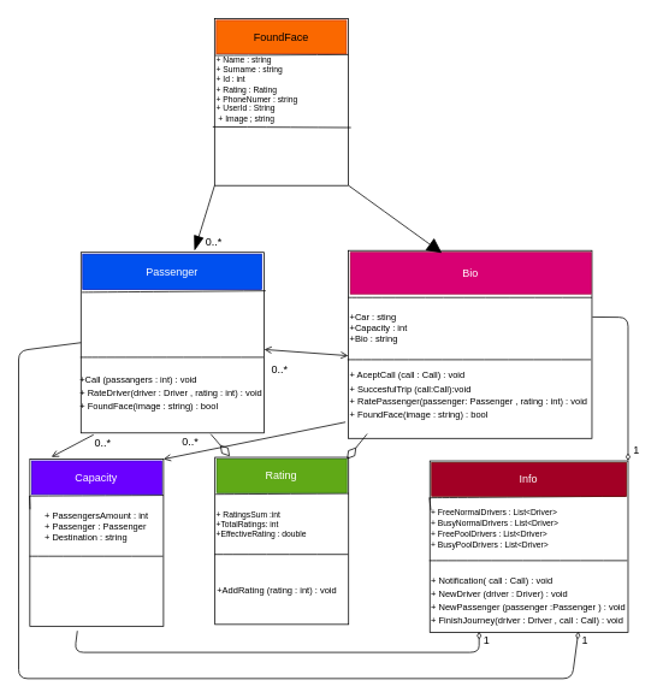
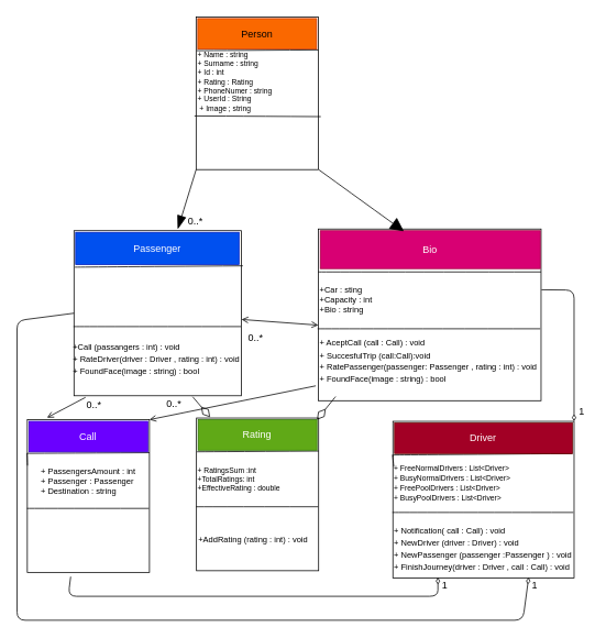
  <mxCell id="0" />
  <mxCell id="1" parent="0" />
  <mxCell id="2" value="&lt;div style=&quot;text-align: left;&quot;&gt;&lt;br&gt;&lt;/div&gt;" style="rounded=0;whiteSpace=wrap;html=1;hachureGap=4;gradientColor=none;fillColor=default;" parent="1" vertex="1"><mxGeometry x="237" y="20" width="148" height="185" as="geometry" /></mxCell>
  <mxCell id="3" value="" style="edgeStyle=none;orthogonalLoop=1;jettySize=auto;html=1;rounded=0;endArrow=none;startSize=14;endSize=14;sourcePerimeterSpacing=8;targetPerimeterSpacing=8;curved=1;entryX=0;entryY=1;entryDx=0;entryDy=0;endFill=0;exitX=0.625;exitY=-0.1;exitDx=0;exitDy=0;exitPerimeter=0;startArrow=blockThin;startFill=1;" parent="1" source="10" target="2" edge="1"><mxGeometry width="120" relative="1" as="geometry"><mxPoint x="150" y="274" as="sourcePoint" /><mxPoint x="191" y="165" as="targetPoint" /><Array as="points" /></mxGeometry></mxCell>
  <mxCell id="4" value="" style="edgeStyle=none;orthogonalLoop=1;jettySize=auto;html=1;rounded=0;endArrow=none;startSize=14;endSize=14;sourcePerimeterSpacing=8;targetPerimeterSpacing=8;curved=1;endFill=0;exitX=0.005;exitY=0.221;exitDx=0;exitDy=0;exitPerimeter=0;" parent="1" source="2" edge="1"><mxGeometry width="120" relative="1" as="geometry"><mxPoint x="213" y="62" as="sourcePoint" /><mxPoint x="385" y="60" as="targetPoint" /><Array as="points" /></mxGeometry></mxCell>
- <mxCell id="5" value="FoundFace" style="text;strokeColor=#C73500;fillColor=#fa6800;html=1;align=center;verticalAlign=middle;whiteSpace=wrap;rounded=0;hachureGap=4;fontColor=#000000;" parent="1" vertex="1"><mxGeometry x="239" y="22" width="144" height="37" as="geometry" /></mxCell>
+ <mxCell id="5" value="Person" style="text;strokeColor=#C73500;fillColor=#fa6800;html=1;align=center;verticalAlign=middle;whiteSpace=wrap;rounded=0;hachureGap=4;fontColor=#000000;" parent="1" vertex="1"><mxGeometry x="239" y="22" width="144" height="37" as="geometry" /></mxCell>
  <mxCell id="6" value="" style="edgeStyle=none;orthogonalLoop=1;jettySize=auto;html=1;rounded=0;endArrow=none;endFill=0;startSize=14;endSize=14;sourcePerimeterSpacing=8;targetPerimeterSpacing=8;curved=1;entryX=1.021;entryY=0.653;entryDx=0;entryDy=0;entryPerimeter=0;" parent="1" target="2" edge="1"><mxGeometry width="120" relative="1" as="geometry"><mxPoint x="235" y="140" as="sourcePoint" /><mxPoint x="357" y="134" as="targetPoint" /><Array as="points" /></mxGeometry></mxCell>
  <mxCell id="7" value="" style="edgeStyle=none;html=1;startArrow=open;startFill=0;endArrow=open;endFill=0;" edge="1" parent="1" source="8" target="28"><mxGeometry relative="1" as="geometry" /></mxCell>
  <mxCell id="8" value="" style="rounded=0;whiteSpace=wrap;html=1;hachureGap=4;gradientColor=none;fillColor=default;" parent="1" vertex="1"><mxGeometry x="89" y="279" width="203" height="200" as="geometry" /></mxCell>
  <mxCell id="9" value="" style="edgeStyle=none;orthogonalLoop=1;jettySize=auto;html=1;rounded=0;endArrow=none;startSize=14;endSize=14;sourcePerimeterSpacing=8;targetPerimeterSpacing=8;curved=1;endFill=0;exitX=0.005;exitY=0.221;exitDx=0;exitDy=0;exitPerimeter=0;entryX=1.008;entryY=0.213;entryDx=0;entryDy=0;entryPerimeter=0;" parent="1" source="8" edge="1" target="8"><mxGeometry width="120" relative="1" as="geometry"><mxPoint x="65" y="321" as="sourcePoint" /><mxPoint x="277" y="323" as="targetPoint" /><Array as="points" /></mxGeometry></mxCell>
  <mxCell id="10" value="Passenger" style="text;strokeColor=#001DBC;fillColor=#0050ef;html=1;align=center;verticalAlign=middle;whiteSpace=wrap;rounded=0;hachureGap=4;fontColor=#ffffff;" parent="1" vertex="1"><mxGeometry x="91" y="281" width="198" height="39" as="geometry" /></mxCell>
  <mxCell id="11" value="" style="edgeStyle=none;orthogonalLoop=1;jettySize=auto;html=1;rounded=0;endArrow=none;endFill=0;startSize=14;endSize=14;sourcePerimeterSpacing=8;targetPerimeterSpacing=8;curved=1;exitX=-0.003;exitY=0.581;exitDx=0;exitDy=0;exitPerimeter=0;entryX=0.996;entryY=0.581;entryDx=0;entryDy=0;entryPerimeter=0;" parent="1" source="8" target="8" edge="1"><mxGeometry width="120" relative="1" as="geometry"><mxPoint x="89" y="393" as="sourcePoint" /><mxPoint x="209" y="393" as="targetPoint" /><Array as="points" /></mxGeometry></mxCell>
  <mxCell id="12" value="" style="rounded=0;whiteSpace=wrap;html=1;hachureGap=4;gradientColor=none;fillColor=default;align=left;" parent="1" vertex="1"><mxGeometry x="385" y="277" width="270" height="208" as="geometry" /></mxCell>
  <mxCell id="13" value="" style="edgeStyle=none;orthogonalLoop=1;jettySize=auto;html=1;rounded=0;endArrow=none;startSize=14;endSize=14;targetPerimeterSpacing=8;curved=1;endFill=0;exitX=0;exitY=0.25;exitDx=0;exitDy=0;startArrow=none;entryX=1;entryY=0.25;entryDx=0;entryDy=0;" parent="1" source="12" edge="1" target="12"><mxGeometry width="120" relative="1" as="geometry"><mxPoint x="399.742" y="319.785" as="sourcePoint" /><mxPoint x="533.44" y="317" as="targetPoint" /><Array as="points" /></mxGeometry></mxCell>
  <mxCell id="14" value="Bio" style="text;strokeColor=#A50040;fillColor=#d80073;html=1;align=center;verticalAlign=middle;whiteSpace=wrap;rounded=0;hachureGap=4;fontColor=#ffffff;" parent="1" vertex="1"><mxGeometry x="387.44" y="279" width="266.56" height="46" as="geometry" /></mxCell>
  <mxCell id="15" value="" style="edgeStyle=none;orthogonalLoop=1;jettySize=auto;html=1;rounded=0;endArrow=none;endFill=0;startSize=14;endSize=14;sourcePerimeterSpacing=8;targetPerimeterSpacing=8;curved=1;exitX=-0.003;exitY=0.581;exitDx=0;exitDy=0;exitPerimeter=0;entryX=0.996;entryY=0.581;entryDx=0;entryDy=0;entryPerimeter=0;" parent="1" source="12" target="12" edge="1"><mxGeometry width="120" relative="1" as="geometry"><mxPoint x="385.44" y="391" as="sourcePoint" /><mxPoint x="505.44" y="391" as="targetPoint" /><Array as="points" /></mxGeometry></mxCell>
  <mxCell id="16" value="" style="edgeStyle=none;orthogonalLoop=1;jettySize=auto;html=1;rounded=0;endArrow=none;startSize=14;endSize=14;sourcePerimeterSpacing=8;targetPerimeterSpacing=8;curved=1;entryX=0;entryY=1;entryDx=0;entryDy=0;endFill=0;exitX=0.38;exitY=0.015;exitDx=0;exitDy=0;exitPerimeter=0;startArrow=block;startFill=1;" parent="1" source="14" edge="1"><mxGeometry width="120" relative="1" as="geometry"><mxPoint x="432" y="273" as="sourcePoint" /><mxPoint x="385.44" y="205" as="targetPoint" /><Array as="points" /></mxGeometry></mxCell>
  <mxCell id="17" value="&lt;div style=&quot;font-size: 9px&quot;&gt;&lt;font style=&quot;font-size: 9px&quot;&gt;+ Name : string&lt;/font&gt;&lt;/div&gt;&lt;div style=&quot;font-size: 9px&quot;&gt;&lt;span&gt;&lt;font style=&quot;font-size: 9px&quot;&gt;+ Surname : string&lt;/font&gt;&lt;/span&gt;&lt;/div&gt;&lt;div style=&quot;font-size: 9px&quot;&gt;&lt;span&gt;&lt;font style=&quot;font-size: 9px&quot;&gt;+ Id : int&lt;/font&gt;&lt;/span&gt;&lt;/div&gt;&lt;div style=&quot;font-size: 9px&quot;&gt;&lt;span&gt;&lt;font style=&quot;font-size: 9px&quot;&gt;+ Rating : Rating&lt;/font&gt;&lt;/span&gt;&lt;/div&gt;&lt;div style=&quot;font-size: 9px&quot;&gt;&lt;font style=&quot;font-size: 9px&quot;&gt;+ PhoneNumer : string&lt;/font&gt;&lt;/div&gt;&lt;div style=&quot;font-size: 9px&quot;&gt;&lt;font style=&quot;font-size: 9px&quot;&gt;+ UserId : String&lt;/font&gt;&lt;/div&gt;&lt;div style=&quot;font-size: 9px&quot;&gt;&lt;font style=&quot;font-size: 9px&quot;&gt;&amp;nbsp;+ Image ; string&lt;/font&gt;&lt;/div&gt;&lt;div style=&quot;font-size: 9px&quot;&gt;&lt;font style=&quot;font-size: 9px&quot;&gt;&lt;br&gt;&lt;/font&gt;&lt;/div&gt;" style="text;html=1;strokeColor=none;fillColor=none;align=left;verticalAlign=middle;whiteSpace=wrap;rounded=0;" parent="1" vertex="1"><mxGeometry x="237.44" y="64" width="147" height="79" as="geometry" /></mxCell>
  <mxCell id="18" value="" style="rounded=0;whiteSpace=wrap;html=1;hachureGap=4;gradientColor=none;fillColor=default;" parent="1" vertex="1"><mxGeometry x="237.44" y="506" width="148" height="185" as="geometry" /></mxCell>
  <mxCell id="19" value="" style="edgeStyle=none;orthogonalLoop=1;jettySize=auto;html=1;rounded=0;endArrow=none;startSize=14;endSize=14;sourcePerimeterSpacing=8;targetPerimeterSpacing=8;curved=1;endFill=0;exitX=0.005;exitY=0.221;exitDx=0;exitDy=0;exitPerimeter=0;" parent="1" source="18" edge="1"><mxGeometry width="120" relative="1" as="geometry"><mxPoint x="213.44" y="548" as="sourcePoint" /><mxPoint x="385.44" y="546" as="targetPoint" /><Array as="points" /></mxGeometry></mxCell>
  <mxCell id="20" value="Rating" style="text;strokeColor=#2D7600;fillColor=#60a917;html=1;align=center;verticalAlign=middle;whiteSpace=wrap;rounded=0;hachureGap=4;fontColor=#ffffff;" parent="1" vertex="1"><mxGeometry x="239.44" y="508" width="144" height="37" as="geometry" /></mxCell>
  <mxCell id="21" value="" style="edgeStyle=none;orthogonalLoop=1;jettySize=auto;html=1;rounded=0;endArrow=none;endFill=0;startSize=14;endSize=14;sourcePerimeterSpacing=8;targetPerimeterSpacing=8;curved=1;exitX=-0.003;exitY=0.581;exitDx=0;exitDy=0;exitPerimeter=0;entryX=0.996;entryY=0.581;entryDx=0;entryDy=0;entryPerimeter=0;" parent="1" source="18" target="18" edge="1"><mxGeometry width="120" relative="1" as="geometry"><mxPoint x="237.44" y="620" as="sourcePoint" /><mxPoint x="357.44" y="620" as="targetPoint" /><Array as="points" /></mxGeometry></mxCell>
  <mxCell id="22" value="" style="edgeStyle=none;orthogonalLoop=1;jettySize=auto;html=1;rounded=0;endArrow=diamondThin;startSize=14;endSize=14;sourcePerimeterSpacing=8;targetPerimeterSpacing=8;curved=1;endFill=0;exitX=0.686;exitY=0.992;exitDx=0;exitDy=0;exitPerimeter=0;startArrow=none;startFill=0;" parent="1" edge="1" source="25"><mxGeometry width="120" relative="1" as="geometry"><mxPoint x="236" y="486" as="sourcePoint" /><mxPoint x="254" y="505" as="targetPoint" /><Array as="points" /></mxGeometry></mxCell>
  <mxCell id="23" value="" style="edgeStyle=none;orthogonalLoop=1;jettySize=auto;html=1;rounded=0;endArrow=diamondThin;startSize=14;endSize=14;sourcePerimeterSpacing=8;targetPerimeterSpacing=8;curved=1;endFill=0;entryX=1;entryY=0;entryDx=0;entryDy=0;" parent="1" target="20" edge="1"><mxGeometry width="120" relative="1" as="geometry"><mxPoint x="406" y="480" as="sourcePoint" /><mxPoint x="454" y="500.7" as="targetPoint" /><Array as="points" /></mxGeometry></mxCell>
  <mxCell id="24" style="edgeStyle=none;html=1;startArrow=none;startFill=0;endArrow=open;endFill=0;entryX=0.161;entryY=-0.013;entryDx=0;entryDy=0;entryPerimeter=0;" edge="1" parent="1" source="25" target="41"><mxGeometry relative="1" as="geometry"><mxPoint x="56.333" y="500.889" as="targetPoint" /></mxGeometry></mxCell>
  <mxCell id="25" value="&lt;div&gt;&lt;font style=&quot;font-size: 10px&quot;&gt;+Call (passangers : int) : void&lt;/font&gt;&lt;/div&gt;&lt;div&gt;&lt;font style=&quot;font-size: 10px&quot;&gt;+ RateDriver(driver : Driver , rating : int) : void&lt;/font&gt;&lt;/div&gt;&lt;div&gt;&lt;font style=&quot;font-size: 10px&quot;&gt;+ FoundFace(image : string) : bool&lt;/font&gt;&lt;/div&gt;" style="text;html=1;strokeColor=none;fillColor=none;align=left;verticalAlign=middle;whiteSpace=wrap;rounded=0;" parent="1" vertex="1"><mxGeometry x="86" y="386" width="214" height="95" as="geometry" /></mxCell>
  <mxCell id="26" value="&lt;div style=&quot;font-size: 9px&quot;&gt;&lt;font style=&quot;font-size: 9px&quot;&gt;+ RatingsSum :int&lt;/font&gt;&lt;/div&gt;&lt;div style=&quot;font-size: 9px&quot;&gt;&lt;font style=&quot;font-size: 9px&quot;&gt;+TotalRatings: int&amp;nbsp;&lt;/font&gt;&lt;/div&gt;&lt;div style=&quot;font-size: 9px&quot;&gt;&lt;font style=&quot;font-size: 9px&quot;&gt;+EffectiveRating : double&lt;/font&gt;&lt;/div&gt;" style="text;html=1;strokeColor=none;fillColor=none;align=left;verticalAlign=middle;whiteSpace=wrap;rounded=0;" parent="1" vertex="1"><mxGeometry x="237" y="548" width="150" height="65" as="geometry" /></mxCell>
  <mxCell id="27" value="+AddRating (rating : int) : void" style="text;html=1;strokeColor=none;fillColor=none;align=left;verticalAlign=middle;whiteSpace=wrap;rounded=0;fontSize=10;" parent="1" vertex="1"><mxGeometry x="238" y="615" width="149" height="75" as="geometry" /></mxCell>
  <mxCell id="28" value="&lt;div&gt;&lt;span style=&quot;font-size: 10px&quot;&gt;+Car : sting&amp;nbsp;&lt;/span&gt;&lt;br&gt;&lt;/div&gt;&lt;div&gt;&lt;font style=&quot;font-size: 10px&quot;&gt;&lt;div&gt;+Capacity : int&lt;/div&gt;&lt;div&gt;+Bio : string&lt;/div&gt;&lt;div&gt;&lt;br style=&quot;font-size: 12px&quot;&gt;&lt;/div&gt;&lt;/font&gt;&lt;/div&gt;&lt;div&gt;&lt;font style=&quot;font-size: 10px&quot;&gt;&lt;br&gt;&lt;/font&gt;&lt;/div&gt;&lt;div&gt;&lt;font style=&quot;font-size: 10px&quot;&gt;+ AceptCall (call : Call) : void&lt;/font&gt;&lt;/div&gt;&lt;div&gt;&lt;font style=&quot;font-size: 10px&quot;&gt;+ SuccesfulTrip (call:Call):void&lt;/font&gt;&lt;/div&gt;&lt;span style=&quot;font-size: 10px&quot;&gt;+ RatePassenger(passenger: Passenger , rating : int) : void&lt;br&gt;&lt;/span&gt;&lt;span style=&quot;font-size: 10px&quot;&gt;+ FoundFace(image : string) : bool&lt;/span&gt;" style="text;html=1;strokeColor=none;fillColor=none;align=left;verticalAlign=middle;whiteSpace=wrap;rounded=0;" parent="1" vertex="1"><mxGeometry x="385" y="327" width="270" height="153" as="geometry" /></mxCell>
  <mxCell id="29" style="edgeStyle=none;html=1;exitX=1;exitY=0;exitDx=0;exitDy=0;entryX=1.002;entryY=0.154;entryDx=0;entryDy=0;entryPerimeter=0;startArrow=diamondThin;startFill=0;endArrow=none;endFill=0;" edge="1" parent="1" source="30" target="28"><mxGeometry relative="1" as="geometry"><Array as="points"><mxPoint x="695" y="351" /></Array></mxGeometry></mxCell>
  <mxCell id="30" value="" style="rounded=0;whiteSpace=wrap;html=1;hachureGap=4;gradientColor=none;fillColor=default;" parent="1" vertex="1"><mxGeometry x="475.44" y="510" width="219.56" height="190" as="geometry" /></mxCell>
  <mxCell id="31" value="" style="edgeStyle=none;orthogonalLoop=1;jettySize=auto;html=1;rounded=0;endArrow=none;startSize=14;endSize=14;targetPerimeterSpacing=8;curved=1;endFill=0;exitX=0.005;exitY=0.221;exitDx=0;exitDy=0;exitPerimeter=0;startArrow=none;entryX=1;entryY=1;entryDx=0;entryDy=0;" parent="1" edge="1" target="32"><mxGeometry width="120" relative="1" as="geometry"><mxPoint x="475.742" y="550.785" as="sourcePoint" /><mxPoint x="623.44" y="550" as="targetPoint" /><Array as="points" /></mxGeometry></mxCell>
- <mxCell id="32" value="Info" style="text;strokeColor=#6F0000;fillColor=#a20025;html=1;align=center;verticalAlign=middle;whiteSpace=wrap;rounded=0;hachureGap=4;fontColor=#ffffff;" parent="1" vertex="1"><mxGeometry x="477.44" y="512" width="215.56" height="37" as="geometry" /></mxCell>
+ <mxCell id="32" value="Driver" style="text;strokeColor=#6F0000;fillColor=#a20025;html=1;align=center;verticalAlign=middle;whiteSpace=wrap;rounded=0;hachureGap=4;fontColor=#ffffff;" parent="1" vertex="1"><mxGeometry x="477.44" y="512" width="215.56" height="37" as="geometry" /></mxCell>
  <mxCell id="33" value="" style="edgeStyle=none;orthogonalLoop=1;jettySize=auto;html=1;rounded=0;endArrow=none;endFill=0;startSize=14;endSize=14;sourcePerimeterSpacing=8;targetPerimeterSpacing=8;curved=1;exitX=-0.003;exitY=0.581;exitDx=0;exitDy=0;exitPerimeter=0;entryX=0.996;entryY=0.581;entryDx=0;entryDy=0;entryPerimeter=0;" parent="1" source="30" target="30" edge="1"><mxGeometry width="120" relative="1" as="geometry"><mxPoint x="475.44" y="624" as="sourcePoint" /><mxPoint x="595.44" y="624" as="targetPoint" /><Array as="points" /></mxGeometry></mxCell>
  <mxCell id="34" value="" style="edgeStyle=none;orthogonalLoop=1;jettySize=auto;html=1;rounded=0;endArrow=none;startSize=14;endSize=14;curved=1;endFill=0;exitX=0.005;exitY=0.221;exitDx=0;exitDy=0;exitPerimeter=0;startArrow=none;" parent="1" source="38" edge="1"><mxGeometry width="120" relative="1" as="geometry"><mxPoint x="476.18" y="550.885" as="sourcePoint" /><mxPoint x="475" y="550.503" as="targetPoint" /><Array as="points" /></mxGeometry></mxCell>
  <mxCell id="35" style="edgeStyle=none;html=1;exitX=0.25;exitY=1;exitDx=0;exitDy=0;startArrow=diamondThin;startFill=0;endArrow=none;endFill=0;entryX=0.355;entryY=1.028;entryDx=0;entryDy=0;entryPerimeter=0;" edge="1" parent="1" source="37" target="41"><mxGeometry relative="1" as="geometry"><mxPoint x="82.407" y="698.815" as="targetPoint" /><Array as="points"><mxPoint x="530" y="722" /><mxPoint x="82" y="722" /></Array></mxGeometry></mxCell>
  <mxCell id="36" style="edgeStyle=none;html=1;exitX=0.75;exitY=1;exitDx=0;exitDy=0;entryX=0;entryY=0.5;entryDx=0;entryDy=0;startArrow=diamondThin;startFill=0;endArrow=none;endFill=0;" edge="1" parent="1" source="37" target="8"><mxGeometry relative="1" as="geometry"><Array as="points"><mxPoint x="633" y="751" /><mxPoint x="20" y="751" /><mxPoint x="20" y="388" /></Array></mxGeometry></mxCell>
  <mxCell id="37" value="&lt;span style=&quot;font-size: 10px&quot;&gt;+ Notification( call : Call) : void&lt;br&gt;+ NewDriver (driver : Driver) : void&lt;br&gt;&lt;/span&gt;&lt;span style=&quot;font-size: 10px&quot;&gt;+ NewPassenger (passenger :Passenger ) : void&lt;/span&gt;&lt;span style=&quot;font-size: 10px&quot;&gt;&lt;br&gt;+ FinishJourney(driver : Driver , call : Call) : void&lt;br&gt;&lt;/span&gt;" style="text;html=1;strokeColor=none;fillColor=none;align=left;verticalAlign=middle;whiteSpace=wrap;rounded=0;" parent="1" vertex="1"><mxGeometry x="475" y="628" width="220" height="71" as="geometry" /></mxCell>
  <mxCell id="38" value="&lt;font style=&quot;font-size: 9px&quot;&gt;+ FreeNormalDrivers : List&amp;lt;Driver&amp;gt;&lt;br&gt;+ BusyNormalDrivers : List&amp;lt;Driver&amp;gt;&lt;br&gt;+ FreePoolDrivers : List&amp;lt;Driver&amp;gt;&lt;br&gt;+ BusyPoolDrivers : List&amp;lt;Driver&amp;gt;&lt;br&gt;&lt;/font&gt;" style="text;html=1;strokeColor=none;fillColor=none;align=left;verticalAlign=middle;whiteSpace=wrap;rounded=0;fontSize=10;" parent="1" vertex="1"><mxGeometry x="475.44" y="550" width="220.56" height="68" as="geometry" /></mxCell>
  <mxCell id="39" value="" style="edgeStyle=none;orthogonalLoop=1;jettySize=auto;html=1;rounded=0;endArrow=none;startSize=14;endSize=14;sourcePerimeterSpacing=8;curved=1;endFill=0;exitX=0.005;exitY=0.221;exitDx=0;exitDy=0;exitPerimeter=0;" parent="1" source="30" target="38" edge="1"><mxGeometry width="120" relative="1" as="geometry"><mxPoint x="476.18" y="550.885" as="sourcePoint" /><mxPoint x="475" y="550.503" as="targetPoint" /><Array as="points" /></mxGeometry></mxCell>
  <mxCell id="40" style="edgeStyle=none;html=1;exitX=1;exitY=0;exitDx=0;exitDy=0;endArrow=none;endFill=0;startArrow=open;startFill=0;" edge="1" parent="1" source="41"><mxGeometry relative="1" as="geometry"><mxPoint x="382" y="467" as="targetPoint" /></mxGeometry></mxCell>
  <mxCell id="41" value="" style="rounded=0;whiteSpace=wrap;html=1;hachureGap=4;gradientColor=none;fillColor=default;" parent="1" vertex="1"><mxGeometry x="32.44" y="508" width="148" height="185" as="geometry" /></mxCell>
  <mxCell id="42" value="" style="edgeStyle=none;orthogonalLoop=1;jettySize=auto;html=1;rounded=0;endArrow=none;startSize=14;endSize=14;targetPerimeterSpacing=8;curved=1;endFill=0;exitX=0.005;exitY=0.221;exitDx=0;exitDy=0;exitPerimeter=0;startArrow=none;" parent="1" edge="1"><mxGeometry width="120" relative="1" as="geometry"><mxPoint x="32.742" y="548.785" as="sourcePoint" /><mxPoint x="180.44" y="548" as="targetPoint" /><Array as="points" /></mxGeometry></mxCell>
- <mxCell id="43" value="Capacity" style="text;strokeColor=#3700CC;fillColor=#6a00ff;html=1;align=center;verticalAlign=middle;whiteSpace=wrap;rounded=0;hachureGap=4;fontColor=#ffffff;" parent="1" vertex="1"><mxGeometry x="34.44" y="510" width="144" height="37" as="geometry" /></mxCell>
+ <mxCell id="43" value="Call" style="text;strokeColor=#3700CC;fillColor=#6a00ff;html=1;align=center;verticalAlign=middle;whiteSpace=wrap;rounded=0;hachureGap=4;fontColor=#ffffff;" parent="1" vertex="1"><mxGeometry x="34.44" y="510" width="144" height="37" as="geometry" /></mxCell>
  <mxCell id="44" value="" style="edgeStyle=none;orthogonalLoop=1;jettySize=auto;html=1;rounded=0;endArrow=none;endFill=0;startSize=14;endSize=14;sourcePerimeterSpacing=8;targetPerimeterSpacing=8;curved=1;exitX=-0.003;exitY=0.581;exitDx=0;exitDy=0;exitPerimeter=0;entryX=0.996;entryY=0.581;entryDx=0;entryDy=0;entryPerimeter=0;" parent="1" source="41" target="41" edge="1"><mxGeometry width="120" relative="1" as="geometry"><mxPoint x="32.44" y="622" as="sourcePoint" /><mxPoint x="152.44" y="622" as="targetPoint" /><Array as="points" /></mxGeometry></mxCell>
  <mxCell id="45" value="" style="edgeStyle=none;orthogonalLoop=1;jettySize=auto;html=1;rounded=0;endArrow=none;startSize=14;endSize=14;curved=1;endFill=0;exitX=0.005;exitY=0.221;exitDx=0;exitDy=0;exitPerimeter=0;startArrow=none;" parent="1" source="46" edge="1"><mxGeometry width="120" relative="1" as="geometry"><mxPoint x="33.18" y="548.885" as="sourcePoint" /><mxPoint x="32" y="548.503" as="targetPoint" /><Array as="points" /></mxGeometry></mxCell>
  <mxCell id="46" value="&lt;div style=&quot;text-align: left&quot;&gt;&lt;span&gt;+ PassengersAmount : int&lt;/span&gt;&lt;/div&gt;&lt;div style=&quot;text-align: left&quot;&gt;&lt;span&gt;+ Passenger : Passenger&lt;/span&gt;&lt;/div&gt;&lt;div style=&quot;text-align: left&quot;&gt;&lt;span&gt;+ Destination : string&lt;/span&gt;&lt;/div&gt;" style="text;html=1;strokeColor=none;fillColor=none;align=center;verticalAlign=middle;whiteSpace=wrap;rounded=0;fontSize=10;" parent="1" vertex="1"><mxGeometry x="31.88" y="549" width="148.56" height="66" as="geometry" /></mxCell>
  <mxCell id="47" value="" style="edgeStyle=none;orthogonalLoop=1;jettySize=auto;html=1;rounded=0;endArrow=none;startSize=14;endSize=14;sourcePerimeterSpacing=8;curved=1;endFill=0;exitX=0.005;exitY=0.221;exitDx=0;exitDy=0;exitPerimeter=0;" parent="1" source="41" target="46" edge="1"><mxGeometry width="120" relative="1" as="geometry"><mxPoint x="33.18" y="548.885" as="sourcePoint" /><mxPoint x="32" y="548.503" as="targetPoint" /><Array as="points" /></mxGeometry></mxCell>
  <mxCell id="48" value="1" style="text;html=1;align=center;verticalAlign=middle;resizable=0;points=[];autosize=1;strokeColor=none;fillColor=none;" vertex="1" parent="1"><mxGeometry x="529" y="700" width="17" height="18" as="geometry" /></mxCell>
  <mxCell id="49" value="1" style="text;html=1;align=center;verticalAlign=middle;resizable=0;points=[];autosize=1;strokeColor=none;fillColor=none;" vertex="1" parent="1"><mxGeometry x="638" y="700" width="17" height="18" as="geometry" /></mxCell>
  <mxCell id="50" value="1" style="text;html=1;align=center;verticalAlign=middle;resizable=0;points=[];autosize=1;strokeColor=none;fillColor=none;" vertex="1" parent="1"><mxGeometry x="695" y="490" width="17" height="18" as="geometry" /></mxCell>
  <mxCell id="51" value="0..*" style="text;html=1;align=center;verticalAlign=middle;resizable=0;points=[];autosize=1;strokeColor=none;fillColor=none;" vertex="1" parent="1"><mxGeometry x="295" y="400" width="28" height="18" as="geometry" /></mxCell>
  <mxCell id="52" value="0..*" style="text;html=1;align=center;verticalAlign=middle;resizable=0;points=[];autosize=1;strokeColor=none;fillColor=none;" vertex="1" parent="1"><mxGeometry x="222" y="259" width="28" height="18" as="geometry" /></mxCell>
  <mxCell id="53" value="0..*" style="text;html=1;align=center;verticalAlign=middle;resizable=0;points=[];autosize=1;strokeColor=none;fillColor=none;" vertex="1" parent="1"><mxGeometry x="99" y="481" width="28" height="18" as="geometry" /></mxCell>
  <mxCell id="54" value="0..*" style="text;html=1;align=center;verticalAlign=middle;resizable=0;points=[];autosize=1;strokeColor=none;fillColor=none;" vertex="1" parent="1"><mxGeometry x="196" y="480" width="28" height="18" as="geometry" /></mxCell>
